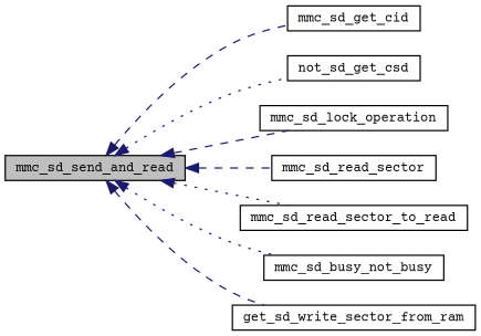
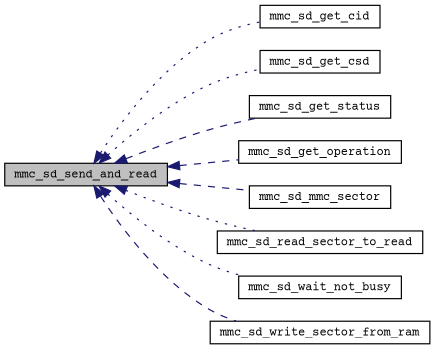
  digraph {
    fontname="Courier Prime"
    rankdir=LR
    node [color=black fillcolor=white fontname="Courier Prime" fontsize=10 shape=record style=filled]
    edge [color=midnightblue dir=back fontname="Courier Prime" fontsize=10 labelfontname="FreeSans.ttf" labelfontsize=10 style=dashed]
    n1 [fillcolor=grey75 fontcolor=black height=0.2 label=mmc_sd_send_and_read width=0.4]
    n2 [height=0.2 label=mmc_sd_get_cid width=0.4]
-   n3 [height=0.2 label=not_sd_get_csd width=0.4]
-   n5 [height=0.2 label=mmc_sd_lock_operation width=0.4]
-   n6 [height=0.2 label=mmc_sd_read_sector width=0.4]
+   n3 [height=0.2 label=mmc_sd_get_csd width=0.4]
+   n4 [height=0.2 label=mmc_sd_get_status width=0.4]
+   n5 [height=0.2 label=mmc_sd_get_operation width=0.4]
+   n6 [height=0.2 label=mmc_sd_mmc_sector width=0.4]
    n7 [height=0.2 label=mmc_sd_read_sector_to_read width=0.4]
-   n8 [height=0.2 label=mmc_sd_busy_not_busy width=0.4]
-   n9 [height=0.2 label=get_sd_write_sector_from_ram width=0.4]
-   n1 -> n2
+   n8 [height=0.2 label=mmc_sd_wait_not_busy width=0.4]
+   n9 [height=0.2 label=mmc_sd_write_sector_from_ram width=0.4]
+   n1 -> n2 [style=dotted]
    n1 -> n3 [style=dotted]
+   n1 -> n4
    n1 -> n5
    n1 -> n6
    n1 -> n7 [style=dotted]
    n1 -> n8 [style=dotted]
    n1 -> n9
  }
